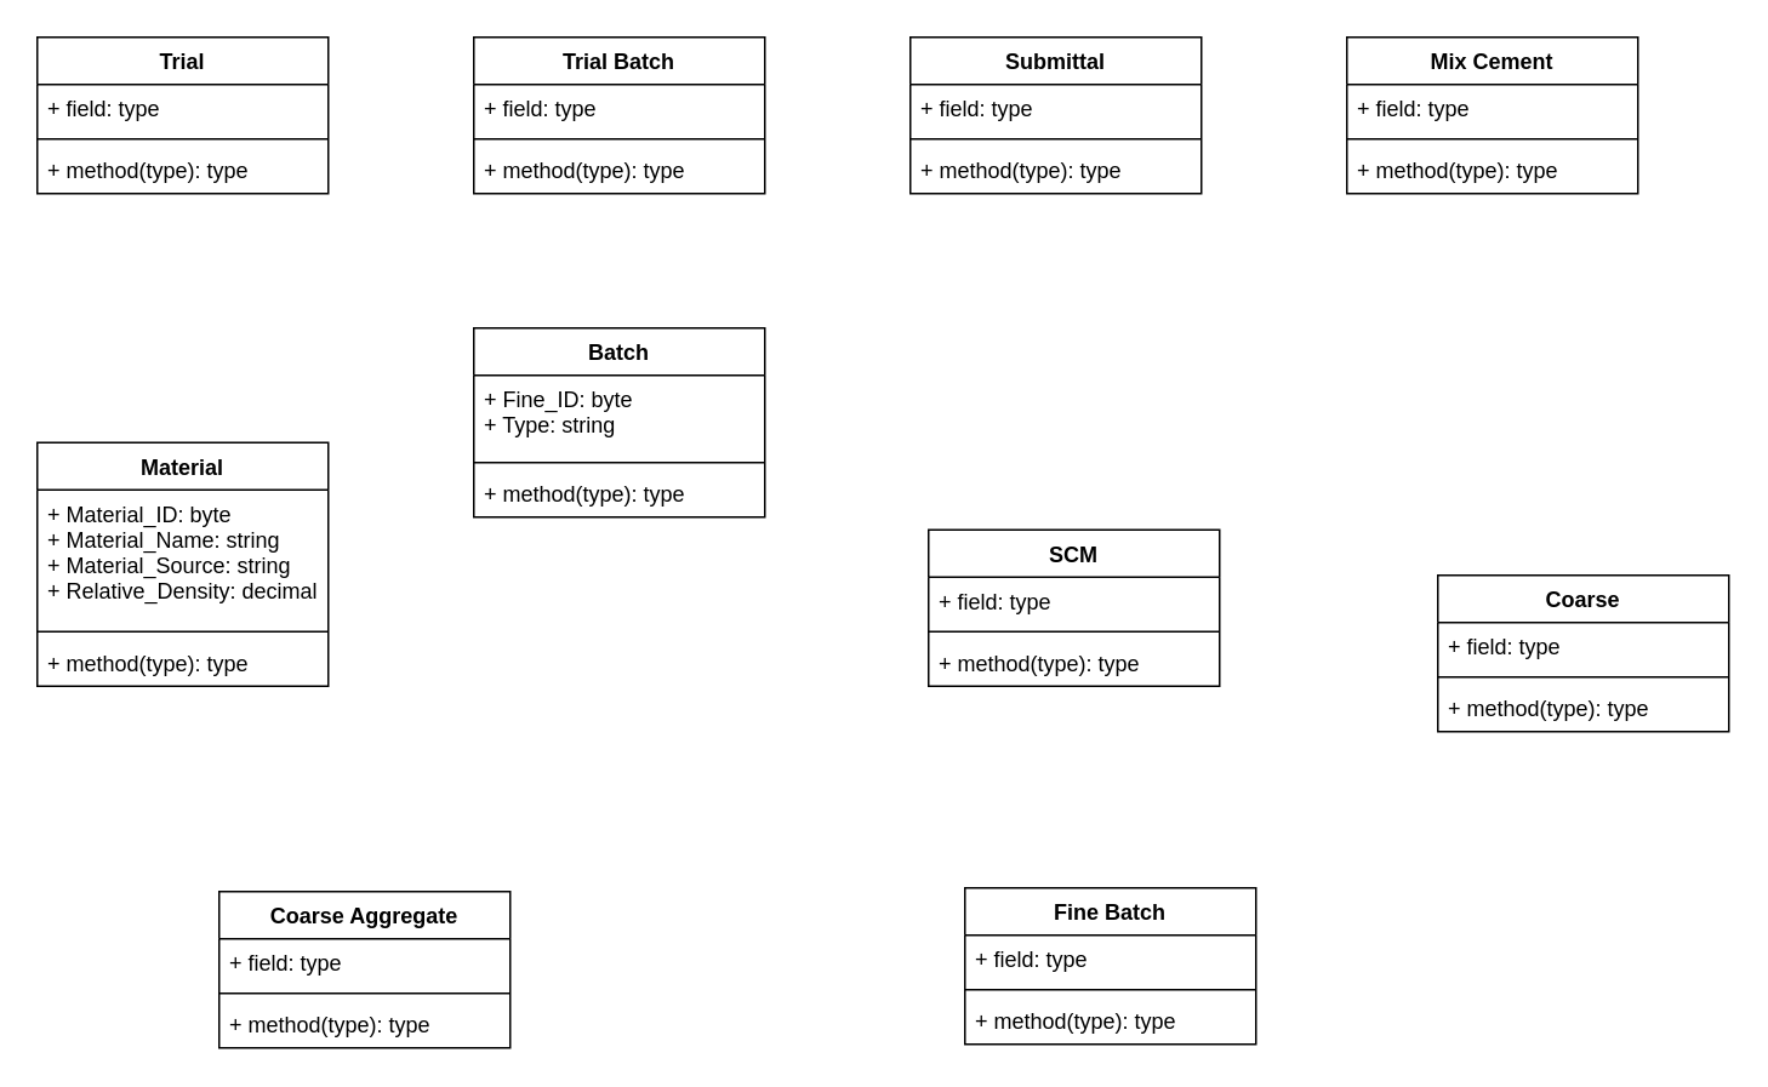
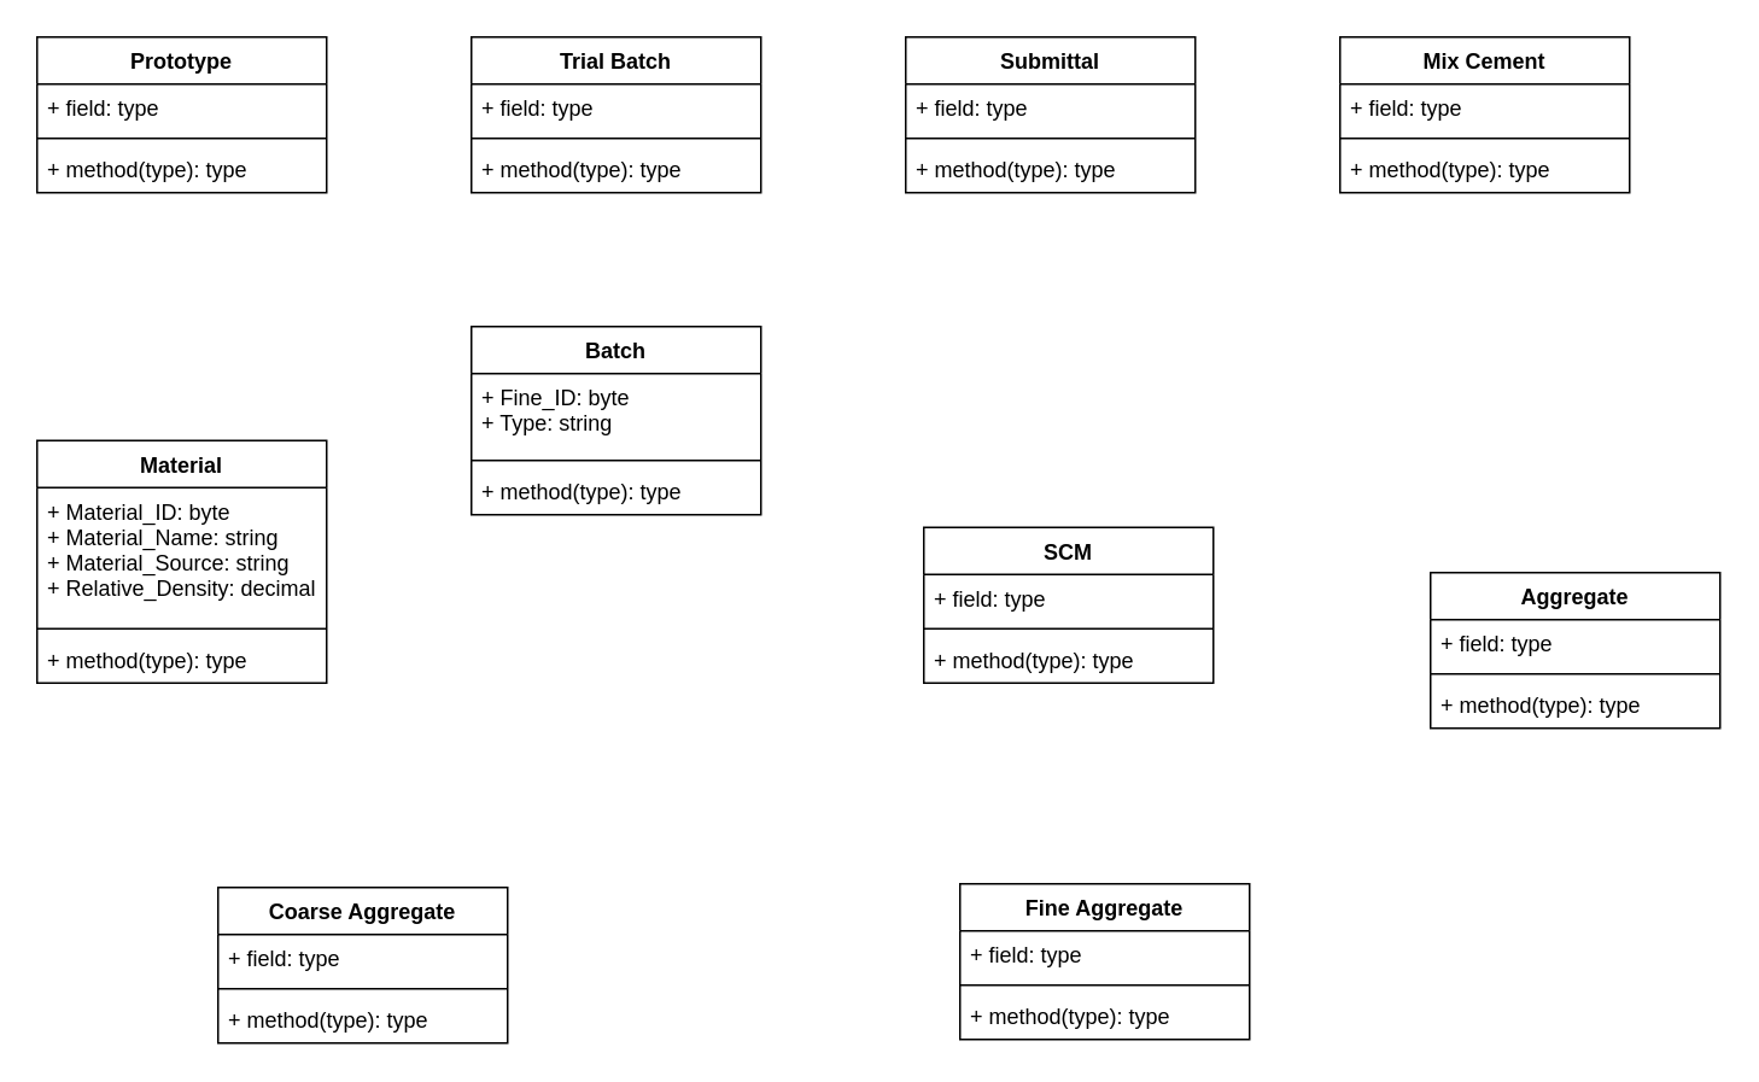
  <mxCell id="0" />
  <mxCell id="1" parent="0" />
- <mxCell id="2" value="Trial" style="swimlane;fontStyle=1;align=center;verticalAlign=top;childLayout=stackLayout;horizontal=1;startSize=26;horizontalStack=0;resizeParent=1;resizeParentMax=0;resizeLast=0;collapsible=1;marginBottom=0;" vertex="1" parent="1"><mxGeometry x="20" y="20" width="160" height="86" as="geometry" /></mxCell>
+ <mxCell id="2" value="Prototype" style="swimlane;fontStyle=1;align=center;verticalAlign=top;childLayout=stackLayout;horizontal=1;startSize=26;horizontalStack=0;resizeParent=1;resizeParentMax=0;resizeLast=0;collapsible=1;marginBottom=0;" vertex="1" parent="1"><mxGeometry x="20" y="20" width="160" height="86" as="geometry" /></mxCell>
  <mxCell id="3" value="+ field: type" style="text;strokeColor=none;fillColor=none;align=left;verticalAlign=top;spacingLeft=4;spacingRight=4;overflow=hidden;rotatable=0;points=[[0,0.5],[1,0.5]];portConstraint=eastwest;" vertex="1" parent="2"><mxGeometry y="26" width="160" height="26" as="geometry" /></mxCell>
  <mxCell id="4" value="" style="line;strokeWidth=1;fillColor=none;align=left;verticalAlign=middle;spacingTop=-1;spacingLeft=3;spacingRight=3;rotatable=0;labelPosition=right;points=[];portConstraint=eastwest;" vertex="1" parent="2"><mxGeometry y="52" width="160" height="8" as="geometry" /></mxCell>
  <mxCell id="5" value="+ method(type): type" style="text;strokeColor=none;fillColor=none;align=left;verticalAlign=top;spacingLeft=4;spacingRight=4;overflow=hidden;rotatable=0;points=[[0,0.5],[1,0.5]];portConstraint=eastwest;" vertex="1" parent="2"><mxGeometry y="60" width="160" height="26" as="geometry" /></mxCell>
  <mxCell id="6" value="Trial Batch" style="swimlane;fontStyle=1;align=center;verticalAlign=top;childLayout=stackLayout;horizontal=1;startSize=26;horizontalStack=0;resizeParent=1;resizeParentMax=0;resizeLast=0;collapsible=1;marginBottom=0;" vertex="1" parent="1"><mxGeometry x="260" y="20" width="160" height="86" as="geometry" /></mxCell>
  <mxCell id="7" value="+ field: type" style="text;strokeColor=none;fillColor=none;align=left;verticalAlign=top;spacingLeft=4;spacingRight=4;overflow=hidden;rotatable=0;points=[[0,0.5],[1,0.5]];portConstraint=eastwest;" vertex="1" parent="6"><mxGeometry y="26" width="160" height="26" as="geometry" /></mxCell>
  <mxCell id="8" value="" style="line;strokeWidth=1;fillColor=none;align=left;verticalAlign=middle;spacingTop=-1;spacingLeft=3;spacingRight=3;rotatable=0;labelPosition=right;points=[];portConstraint=eastwest;" vertex="1" parent="6"><mxGeometry y="52" width="160" height="8" as="geometry" /></mxCell>
  <mxCell id="9" value="+ method(type): type" style="text;strokeColor=none;fillColor=none;align=left;verticalAlign=top;spacingLeft=4;spacingRight=4;overflow=hidden;rotatable=0;points=[[0,0.5],[1,0.5]];portConstraint=eastwest;" vertex="1" parent="6"><mxGeometry y="60" width="160" height="26" as="geometry" /></mxCell>
  <mxCell id="10" value="Submittal" style="swimlane;fontStyle=1;align=center;verticalAlign=top;childLayout=stackLayout;horizontal=1;startSize=26;horizontalStack=0;resizeParent=1;resizeParentMax=0;resizeLast=0;collapsible=1;marginBottom=0;" vertex="1" parent="1"><mxGeometry x="500" y="20" width="160" height="86" as="geometry" /></mxCell>
  <mxCell id="11" value="+ field: type" style="text;strokeColor=none;fillColor=none;align=left;verticalAlign=top;spacingLeft=4;spacingRight=4;overflow=hidden;rotatable=0;points=[[0,0.5],[1,0.5]];portConstraint=eastwest;" vertex="1" parent="10"><mxGeometry y="26" width="160" height="26" as="geometry" /></mxCell>
  <mxCell id="12" value="" style="line;strokeWidth=1;fillColor=none;align=left;verticalAlign=middle;spacingTop=-1;spacingLeft=3;spacingRight=3;rotatable=0;labelPosition=right;points=[];portConstraint=eastwest;" vertex="1" parent="10"><mxGeometry y="52" width="160" height="8" as="geometry" /></mxCell>
  <mxCell id="13" value="+ method(type): type" style="text;strokeColor=none;fillColor=none;align=left;verticalAlign=top;spacingLeft=4;spacingRight=4;overflow=hidden;rotatable=0;points=[[0,0.5],[1,0.5]];portConstraint=eastwest;" vertex="1" parent="10"><mxGeometry y="60" width="160" height="26" as="geometry" /></mxCell>
  <mxCell id="14" value="Mix Cement" style="swimlane;fontStyle=1;align=center;verticalAlign=top;childLayout=stackLayout;horizontal=1;startSize=26;horizontalStack=0;resizeParent=1;resizeParentMax=0;resizeLast=0;collapsible=1;marginBottom=0;" vertex="1" parent="1"><mxGeometry x="740" y="20" width="160" height="86" as="geometry" /></mxCell>
  <mxCell id="15" value="+ field: type" style="text;strokeColor=none;fillColor=none;align=left;verticalAlign=top;spacingLeft=4;spacingRight=4;overflow=hidden;rotatable=0;points=[[0,0.5],[1,0.5]];portConstraint=eastwest;" vertex="1" parent="14"><mxGeometry y="26" width="160" height="26" as="geometry" /></mxCell>
  <mxCell id="16" value="" style="line;strokeWidth=1;fillColor=none;align=left;verticalAlign=middle;spacingTop=-1;spacingLeft=3;spacingRight=3;rotatable=0;labelPosition=right;points=[];portConstraint=eastwest;" vertex="1" parent="14"><mxGeometry y="52" width="160" height="8" as="geometry" /></mxCell>
  <mxCell id="17" value="+ method(type): type" style="text;strokeColor=none;fillColor=none;align=left;verticalAlign=top;spacingLeft=4;spacingRight=4;overflow=hidden;rotatable=0;points=[[0,0.5],[1,0.5]];portConstraint=eastwest;" vertex="1" parent="14"><mxGeometry y="60" width="160" height="26" as="geometry" /></mxCell>
  <mxCell id="18" value="Material" style="swimlane;fontStyle=1;align=center;verticalAlign=top;childLayout=stackLayout;horizontal=1;startSize=26;horizontalStack=0;resizeParent=1;resizeParentMax=0;resizeLast=0;collapsible=1;marginBottom=0;" vertex="1" parent="1"><mxGeometry x="20" y="243" width="160" height="134" as="geometry" /></mxCell>
  <mxCell id="19" value="+ Material_ID: byte&#10;+ Material_Name: string&#10;+ Material_Source: string&#10;+ Relative_Density: decimal" style="text;strokeColor=none;fillColor=none;align=left;verticalAlign=top;spacingLeft=4;spacingRight=4;overflow=hidden;rotatable=0;points=[[0,0.5],[1,0.5]];portConstraint=eastwest;" vertex="1" parent="18"><mxGeometry y="26" width="160" height="74" as="geometry" /></mxCell>
  <mxCell id="20" value="" style="line;strokeWidth=1;fillColor=none;align=left;verticalAlign=middle;spacingTop=-1;spacingLeft=3;spacingRight=3;rotatable=0;labelPosition=right;points=[];portConstraint=eastwest;" vertex="1" parent="18"><mxGeometry y="100" width="160" height="8" as="geometry" /></mxCell>
  <mxCell id="21" value="+ method(type): type" style="text;strokeColor=none;fillColor=none;align=left;verticalAlign=top;spacingLeft=4;spacingRight=4;overflow=hidden;rotatable=0;points=[[0,0.5],[1,0.5]];portConstraint=eastwest;" vertex="1" parent="18"><mxGeometry y="108" width="160" height="26" as="geometry" /></mxCell>
  <mxCell id="22" value="Batch" style="swimlane;fontStyle=1;align=center;verticalAlign=top;childLayout=stackLayout;horizontal=1;startSize=26;horizontalStack=0;resizeParent=1;resizeParentMax=0;resizeLast=0;collapsible=1;marginBottom=0;" vertex="1" parent="1"><mxGeometry x="260" y="180" width="160" height="104" as="geometry" /></mxCell>
  <mxCell id="23" value="+ Fine_ID: byte&#10;+ Type: string" style="text;strokeColor=none;fillColor=none;align=left;verticalAlign=top;spacingLeft=4;spacingRight=4;overflow=hidden;rotatable=0;points=[[0,0.5],[1,0.5]];portConstraint=eastwest;" vertex="1" parent="22"><mxGeometry y="26" width="160" height="44" as="geometry" /></mxCell>
  <mxCell id="24" value="" style="line;strokeWidth=1;fillColor=none;align=left;verticalAlign=middle;spacingTop=-1;spacingLeft=3;spacingRight=3;rotatable=0;labelPosition=right;points=[];portConstraint=eastwest;" vertex="1" parent="22"><mxGeometry y="70" width="160" height="8" as="geometry" /></mxCell>
  <mxCell id="25" value="+ method(type): type" style="text;strokeColor=none;fillColor=none;align=left;verticalAlign=top;spacingLeft=4;spacingRight=4;overflow=hidden;rotatable=0;points=[[0,0.5],[1,0.5]];portConstraint=eastwest;" vertex="1" parent="22"><mxGeometry y="78" width="160" height="26" as="geometry" /></mxCell>
  <mxCell id="26" value="SCM" style="swimlane;fontStyle=1;align=center;verticalAlign=top;childLayout=stackLayout;horizontal=1;startSize=26;horizontalStack=0;resizeParent=1;resizeParentMax=0;resizeLast=0;collapsible=1;marginBottom=0;" vertex="1" parent="1"><mxGeometry x="510" y="291" width="160" height="86" as="geometry" /></mxCell>
  <mxCell id="27" value="+ field: type" style="text;strokeColor=none;fillColor=none;align=left;verticalAlign=top;spacingLeft=4;spacingRight=4;overflow=hidden;rotatable=0;points=[[0,0.5],[1,0.5]];portConstraint=eastwest;" vertex="1" parent="26"><mxGeometry y="26" width="160" height="26" as="geometry" /></mxCell>
  <mxCell id="28" value="" style="line;strokeWidth=1;fillColor=none;align=left;verticalAlign=middle;spacingTop=-1;spacingLeft=3;spacingRight=3;rotatable=0;labelPosition=right;points=[];portConstraint=eastwest;" vertex="1" parent="26"><mxGeometry y="52" width="160" height="8" as="geometry" /></mxCell>
  <mxCell id="29" value="+ method(type): type" style="text;strokeColor=none;fillColor=none;align=left;verticalAlign=top;spacingLeft=4;spacingRight=4;overflow=hidden;rotatable=0;points=[[0,0.5],[1,0.5]];portConstraint=eastwest;" vertex="1" parent="26"><mxGeometry y="60" width="160" height="26" as="geometry" /></mxCell>
- <mxCell id="30" value="Coarse" style="swimlane;fontStyle=1;align=center;verticalAlign=top;childLayout=stackLayout;horizontal=1;startSize=26;horizontalStack=0;resizeParent=1;resizeParentMax=0;resizeLast=0;collapsible=1;marginBottom=0;" vertex="1" parent="1"><mxGeometry x="790" y="316" width="160" height="86" as="geometry" /></mxCell>
+ <mxCell id="30" value="Aggregate" style="swimlane;fontStyle=1;align=center;verticalAlign=top;childLayout=stackLayout;horizontal=1;startSize=26;horizontalStack=0;resizeParent=1;resizeParentMax=0;resizeLast=0;collapsible=1;marginBottom=0;" vertex="1" parent="1"><mxGeometry x="790" y="316" width="160" height="86" as="geometry" /></mxCell>
  <mxCell id="31" value="+ field: type" style="text;strokeColor=none;fillColor=none;align=left;verticalAlign=top;spacingLeft=4;spacingRight=4;overflow=hidden;rotatable=0;points=[[0,0.5],[1,0.5]];portConstraint=eastwest;" vertex="1" parent="30"><mxGeometry y="26" width="160" height="26" as="geometry" /></mxCell>
  <mxCell id="32" value="" style="line;strokeWidth=1;fillColor=none;align=left;verticalAlign=middle;spacingTop=-1;spacingLeft=3;spacingRight=3;rotatable=0;labelPosition=right;points=[];portConstraint=eastwest;" vertex="1" parent="30"><mxGeometry y="52" width="160" height="8" as="geometry" /></mxCell>
  <mxCell id="33" value="+ method(type): type" style="text;strokeColor=none;fillColor=none;align=left;verticalAlign=top;spacingLeft=4;spacingRight=4;overflow=hidden;rotatable=0;points=[[0,0.5],[1,0.5]];portConstraint=eastwest;" vertex="1" parent="30"><mxGeometry y="60" width="160" height="26" as="geometry" /></mxCell>
  <mxCell id="34" value="Coarse Aggregate" style="swimlane;fontStyle=1;align=center;verticalAlign=top;childLayout=stackLayout;horizontal=1;startSize=26;horizontalStack=0;resizeParent=1;resizeParentMax=0;resizeLast=0;collapsible=1;marginBottom=0;" vertex="1" parent="1"><mxGeometry x="120" y="490" width="160" height="86" as="geometry" /></mxCell>
  <mxCell id="35" value="+ field: type" style="text;strokeColor=none;fillColor=none;align=left;verticalAlign=top;spacingLeft=4;spacingRight=4;overflow=hidden;rotatable=0;points=[[0,0.5],[1,0.5]];portConstraint=eastwest;" vertex="1" parent="34"><mxGeometry y="26" width="160" height="26" as="geometry" /></mxCell>
  <mxCell id="36" value="" style="line;strokeWidth=1;fillColor=none;align=left;verticalAlign=middle;spacingTop=-1;spacingLeft=3;spacingRight=3;rotatable=0;labelPosition=right;points=[];portConstraint=eastwest;" vertex="1" parent="34"><mxGeometry y="52" width="160" height="8" as="geometry" /></mxCell>
  <mxCell id="37" value="+ method(type): type" style="text;strokeColor=none;fillColor=none;align=left;verticalAlign=top;spacingLeft=4;spacingRight=4;overflow=hidden;rotatable=0;points=[[0,0.5],[1,0.5]];portConstraint=eastwest;" vertex="1" parent="34"><mxGeometry y="60" width="160" height="26" as="geometry" /></mxCell>
- <mxCell id="38" value="Fine Batch" style="swimlane;fontStyle=1;align=center;verticalAlign=top;childLayout=stackLayout;horizontal=1;startSize=26;horizontalStack=0;resizeParent=1;resizeParentMax=0;resizeLast=0;collapsible=1;marginBottom=0;" vertex="1" parent="1"><mxGeometry x="530" y="488" width="160" height="86" as="geometry" /></mxCell>
+ <mxCell id="38" value="Fine Aggregate" style="swimlane;fontStyle=1;align=center;verticalAlign=top;childLayout=stackLayout;horizontal=1;startSize=26;horizontalStack=0;resizeParent=1;resizeParentMax=0;resizeLast=0;collapsible=1;marginBottom=0;" vertex="1" parent="1"><mxGeometry x="530" y="488" width="160" height="86" as="geometry" /></mxCell>
  <mxCell id="39" value="+ field: type" style="text;strokeColor=none;fillColor=none;align=left;verticalAlign=top;spacingLeft=4;spacingRight=4;overflow=hidden;rotatable=0;points=[[0,0.5],[1,0.5]];portConstraint=eastwest;" vertex="1" parent="38"><mxGeometry y="26" width="160" height="26" as="geometry" /></mxCell>
  <mxCell id="40" value="" style="line;strokeWidth=1;fillColor=none;align=left;verticalAlign=middle;spacingTop=-1;spacingLeft=3;spacingRight=3;rotatable=0;labelPosition=right;points=[];portConstraint=eastwest;" vertex="1" parent="38"><mxGeometry y="52" width="160" height="8" as="geometry" /></mxCell>
  <mxCell id="41" value="+ method(type): type" style="text;strokeColor=none;fillColor=none;align=left;verticalAlign=top;spacingLeft=4;spacingRight=4;overflow=hidden;rotatable=0;points=[[0,0.5],[1,0.5]];portConstraint=eastwest;" vertex="1" parent="38"><mxGeometry y="60" width="160" height="26" as="geometry" /></mxCell>
